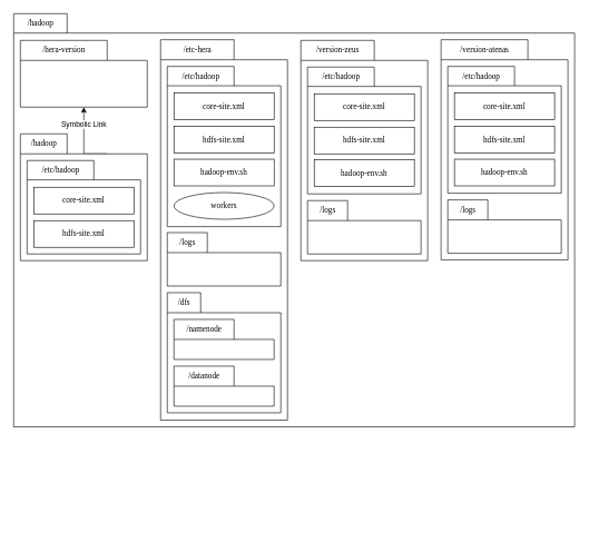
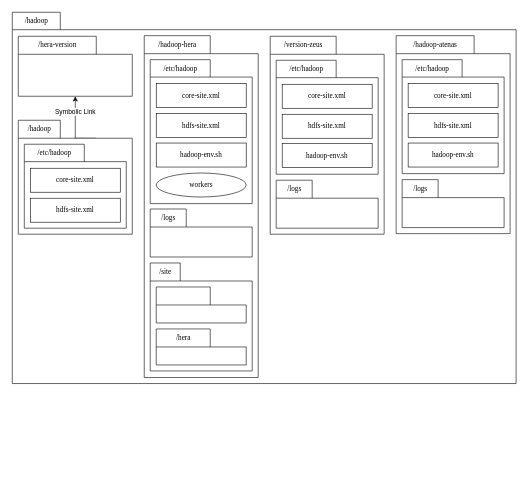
  <mxCell id="0" />
  <mxCell id="1" parent="0" />
  <mxCell id="2" value="" style="shape=folder;fontStyle=1;spacingTop=10;tabWidth=80;tabHeight=29;tabPosition=left;html=1;whiteSpace=wrap;" vertex="1" parent="1"><mxGeometry x="20" y="20" width="840" height="619" as="geometry" /></mxCell>
  <mxCell id="3" value="&lt;div&gt;/hadoop&lt;/div&gt;" style="text;html=1;align=center;verticalAlign=middle;resizable=0;points=[];autosize=1;strokeColor=none;fillColor=none;fontFamily=Georgia;container=1;" vertex="1" parent="1"><mxGeometry x="20" y="20" width="80" height="30" as="geometry" /></mxCell>
  <mxCell id="4" value="" style="group" vertex="1" connectable="0" parent="1"><mxGeometry x="30" y="60" width="190" height="100" as="geometry" /></mxCell>
  <mxCell id="5" value="" style="shape=folder;fontStyle=1;spacingTop=10;tabWidth=130;tabHeight=30;tabPosition=left;html=1;whiteSpace=wrap;" vertex="1" parent="4"><mxGeometry width="190" height="100" as="geometry" /></mxCell>
  <mxCell id="6" value="/hera-version" style="text;html=1;align=center;verticalAlign=middle;resizable=0;points=[];autosize=1;strokeColor=none;fillColor=none;fontFamily=Georgia;container=1;" vertex="1" parent="4"><mxGeometry width="130" height="30" as="geometry" /></mxCell>
  <mxCell id="7" style="edgeStyle=orthogonalEdgeStyle;rounded=0;orthogonalLoop=1;jettySize=auto;html=1;exitX=0;exitY=0;exitDx=130;exitDy=30;exitPerimeter=0;" edge="1" parent="1" source="11" target="5"><mxGeometry relative="1" as="geometry"><Array as="points"><mxPoint x="125" y="230" /></Array></mxGeometry></mxCell>
  <mxCell id="8" value="&lt;div&gt;Symbolic Link&lt;/div&gt;" style="edgeLabel;html=1;align=center;verticalAlign=middle;resizable=0;points=[];" vertex="1" connectable="0" parent="7"><mxGeometry x="-0.375" y="1" relative="1" as="geometry"><mxPoint x="-3" y="-46" as="offset" /></mxGeometry></mxCell>
  <mxCell id="9" value="" style="group" vertex="1" connectable="0" parent="1"><mxGeometry x="30" y="200" width="190" height="590" as="geometry" /></mxCell>
  <mxCell id="10" value="" style="group" vertex="1" connectable="0" parent="9"><mxGeometry width="190" height="590" as="geometry" /></mxCell>
  <mxCell id="11" value="" style="shape=folder;fontStyle=1;spacingTop=10;tabWidth=70;tabHeight=30;tabPosition=left;html=1;whiteSpace=wrap;" vertex="1" parent="10"><mxGeometry width="190" height="190" as="geometry" /></mxCell>
  <mxCell id="12" value="/hadoop" style="text;html=1;align=center;verticalAlign=middle;resizable=0;points=[];autosize=1;strokeColor=none;fillColor=none;fontFamily=Georgia;container=1;" vertex="1" parent="10"><mxGeometry x="-5" width="80" height="30" as="geometry" /></mxCell>
  <mxCell id="13" value="" style="group" vertex="1" connectable="0" parent="9"><mxGeometry x="10" y="40" width="170" height="250" as="geometry" /></mxCell>
  <mxCell id="14" value="" style="shape=folder;fontStyle=1;spacingTop=10;tabWidth=100;tabHeight=29;tabPosition=left;html=1;whiteSpace=wrap;" vertex="1" parent="13"><mxGeometry width="170" height="140" as="geometry" /></mxCell>
  <mxCell id="15" value="/etc/hadoop" style="text;html=1;align=center;verticalAlign=middle;resizable=0;points=[];autosize=1;strokeColor=none;fillColor=none;fontFamily=Georgia;container=1;" vertex="1" parent="13"><mxGeometry width="100" height="30" as="geometry" /></mxCell>
  <mxCell id="16" value="core-site.xml" style="html=1;whiteSpace=wrap;fontFamily=Georgia;" vertex="1" parent="13"><mxGeometry x="10" y="40" width="150" height="40" as="geometry" /></mxCell>
  <mxCell id="17" value="&lt;div&gt;hdfs-site.xml&lt;/div&gt;" style="html=1;whiteSpace=wrap;fontFamily=Georgia;" vertex="1" parent="13"><mxGeometry x="10" y="90" width="150" height="40" as="geometry" /></mxCell>
  <mxCell id="18" value="" style="group" vertex="1" connectable="0" parent="1"><mxGeometry x="240" y="59" width="190" height="590" as="geometry" /></mxCell>
  <mxCell id="19" value="" style="group" vertex="1" connectable="0" parent="18"><mxGeometry width="190" height="590" as="geometry" /></mxCell>
  <mxCell id="20" value="" style="shape=folder;fontStyle=1;spacingTop=10;tabWidth=110;tabHeight=30;tabPosition=left;html=1;whiteSpace=wrap;" vertex="1" parent="19"><mxGeometry width="190" height="570" as="geometry" /></mxCell>
- <mxCell id="21" value="/etc-hera" style="text;html=1;align=center;verticalAlign=middle;resizable=0;points=[];autosize=1;strokeColor=none;fillColor=none;fontFamily=Georgia;container=1;" vertex="1" parent="19"><mxGeometry width="110" height="30" as="geometry" /></mxCell>
+ <mxCell id="21" value="/hadoop-hera" style="text;html=1;align=center;verticalAlign=middle;resizable=0;points=[];autosize=1;strokeColor=none;fillColor=none;fontFamily=Georgia;container=1;" vertex="1" parent="19"><mxGeometry width="110" height="30" as="geometry" /></mxCell>
  <mxCell id="22" value="" style="group" vertex="1" connectable="0" parent="19"><mxGeometry x="10" y="289" width="170" height="80" as="geometry" /></mxCell>
  <mxCell id="23" value="" style="shape=folder;fontStyle=1;spacingTop=10;tabWidth=60;tabHeight=30;tabPosition=left;html=1;whiteSpace=wrap;" vertex="1" parent="22"><mxGeometry width="170" height="80" as="geometry" /></mxCell>
  <mxCell id="24" value="/logs" style="text;html=1;align=center;verticalAlign=middle;resizable=0;points=[];autosize=1;strokeColor=none;fillColor=none;fontFamily=Georgia;container=1;" vertex="1" parent="22"><mxGeometry width="60" height="30" as="geometry" /></mxCell>
  <mxCell id="25" value="" style="group" vertex="1" connectable="0" parent="19"><mxGeometry x="10" y="379" width="180" height="180" as="geometry" /></mxCell>
  <mxCell id="26" value="" style="shape=folder;fontStyle=1;spacingTop=10;tabWidth=50;tabHeight=30;tabPosition=left;html=1;whiteSpace=wrap;" vertex="1" parent="25"><mxGeometry width="170" height="180" as="geometry" /></mxCell>
- <mxCell id="27" value="/dfs" style="text;html=1;align=center;verticalAlign=middle;resizable=0;points=[];autosize=1;strokeColor=none;fillColor=none;fontFamily=Georgia;container=1;" vertex="1" parent="25"><mxGeometry width="50" height="30" as="geometry" /></mxCell>
+ <mxCell id="27" value="/site" style="text;html=1;align=center;verticalAlign=middle;resizable=0;points=[];autosize=1;strokeColor=none;fillColor=none;fontFamily=Georgia;container=1;" vertex="1" parent="25"><mxGeometry width="50" height="30" as="geometry" /></mxCell>
  <mxCell id="28" value="" style="group" vertex="1" connectable="0" parent="25"><mxGeometry x="10" y="40" width="150" height="60" as="geometry" /></mxCell>
  <mxCell id="29" value="" style="shape=folder;fontStyle=1;spacingTop=10;tabWidth=90;tabHeight=30;tabPosition=left;html=1;whiteSpace=wrap;" vertex="1" parent="28"><mxGeometry width="150" height="60" as="geometry" /></mxCell>
- <mxCell id="30" value="/namenode" style="text;html=1;align=center;verticalAlign=middle;resizable=0;points=[];autosize=1;strokeColor=none;fillColor=none;fontFamily=Georgia;container=1;" vertex="1" parent="28"><mxGeometry width="90" height="30" as="geometry" /></mxCell>
  <mxCell id="31" value="" style="group" vertex="1" connectable="0" parent="25"><mxGeometry x="10" y="110" width="150" height="60" as="geometry" /></mxCell>
  <mxCell id="32" value="" style="shape=folder;fontStyle=1;spacingTop=10;tabWidth=90;tabHeight=30;tabPosition=left;html=1;whiteSpace=wrap;" vertex="1" parent="31"><mxGeometry width="150" height="60" as="geometry" /></mxCell>
- <mxCell id="33" value="/datanode" style="text;html=1;align=center;verticalAlign=middle;resizable=0;points=[];autosize=1;strokeColor=none;fillColor=none;fontFamily=Georgia;container=1;" vertex="1" parent="31"><mxGeometry width="90" height="30" as="geometry" /></mxCell>
+ <mxCell id="33" value="/hera" style="text;html=1;align=center;verticalAlign=middle;resizable=0;points=[];autosize=1;strokeColor=none;fillColor=none;fontFamily=Georgia;container=1;" vertex="1" parent="31"><mxGeometry width="90" height="30" as="geometry" /></mxCell>
  <mxCell id="34" value="" style="group" vertex="1" connectable="0" parent="18"><mxGeometry x="10" y="40" width="170" height="250" as="geometry" /></mxCell>
  <mxCell id="35" value="" style="shape=folder;fontStyle=1;spacingTop=10;tabWidth=100;tabHeight=29;tabPosition=left;html=1;whiteSpace=wrap;" vertex="1" parent="34"><mxGeometry width="170" height="240" as="geometry" /></mxCell>
  <mxCell id="36" value="/etc/hadoop" style="text;html=1;align=center;verticalAlign=middle;resizable=0;points=[];autosize=1;strokeColor=none;fillColor=none;fontFamily=Georgia;container=1;" vertex="1" parent="34"><mxGeometry width="100" height="30" as="geometry" /></mxCell>
  <mxCell id="37" value="core-site.xml" style="html=1;whiteSpace=wrap;fontFamily=Georgia;" vertex="1" parent="34"><mxGeometry x="10" y="40" width="150" height="40" as="geometry" /></mxCell>
  <mxCell id="38" value="&lt;div&gt;hdfs-site.xml&lt;/div&gt;" style="html=1;whiteSpace=wrap;fontFamily=Georgia;" vertex="1" parent="34"><mxGeometry x="10" y="90" width="150" height="40" as="geometry" /></mxCell>
  <mxCell id="39" value="hadoop-env.sh" style="html=1;whiteSpace=wrap;fontFamily=Georgia;" vertex="1" parent="34"><mxGeometry x="10" y="139" width="150" height="40" as="geometry" /></mxCell>
  <mxCell id="40" value="workers" style="ellipse;html=1;whiteSpace=wrap;fontFamily=Georgia;" vertex="1" parent="34"><mxGeometry x="10" y="189" width="150" height="40" as="geometry" /></mxCell>
  <mxCell id="41" value="" style="shape=folder;fontStyle=1;spacingTop=10;tabWidth=110;tabHeight=30;tabPosition=left;html=1;whiteSpace=wrap;" vertex="1" parent="1"><mxGeometry x="450" y="60" width="190" height="330" as="geometry" /></mxCell>
  <mxCell id="42" value="/version-zeus" style="text;html=1;align=center;verticalAlign=middle;resizable=0;points=[];autosize=1;strokeColor=none;fillColor=none;fontFamily=Georgia;container=1;" vertex="1" parent="1"><mxGeometry x="450" y="60" width="110" height="30" as="geometry" /></mxCell>
  <mxCell id="43" value="" style="group" vertex="1" connectable="0" parent="1"><mxGeometry x="460" y="100" width="170" height="280" as="geometry" /></mxCell>
  <mxCell id="44" value="" style="shape=folder;fontStyle=1;spacingTop=10;tabWidth=100;tabHeight=29;tabPosition=left;html=1;whiteSpace=wrap;" vertex="1" parent="43"><mxGeometry width="170" height="190" as="geometry" /></mxCell>
  <mxCell id="45" value="/etc/hadoop" style="text;html=1;align=center;verticalAlign=middle;resizable=0;points=[];autosize=1;strokeColor=none;fillColor=none;fontFamily=Georgia;container=1;" vertex="1" parent="43"><mxGeometry width="100" height="30" as="geometry" /></mxCell>
  <mxCell id="46" value="core-site.xml" style="html=1;whiteSpace=wrap;fontFamily=Georgia;" vertex="1" parent="43"><mxGeometry x="10" y="40" width="150" height="40" as="geometry" /></mxCell>
  <mxCell id="47" value="&lt;div&gt;hdfs-site.xml&lt;/div&gt;" style="html=1;whiteSpace=wrap;fontFamily=Georgia;" vertex="1" parent="43"><mxGeometry x="10" y="90" width="150" height="40" as="geometry" /></mxCell>
  <mxCell id="48" value="hadoop-env.sh" style="html=1;whiteSpace=wrap;fontFamily=Georgia;" vertex="1" parent="43"><mxGeometry x="10" y="139" width="150" height="40" as="geometry" /></mxCell>
  <mxCell id="49" value="" style="group" vertex="1" connectable="0" parent="43"><mxGeometry y="200" width="170" height="80" as="geometry" /></mxCell>
  <mxCell id="50" value="" style="shape=folder;fontStyle=1;spacingTop=10;tabWidth=60;tabHeight=30;tabPosition=left;html=1;whiteSpace=wrap;" vertex="1" parent="49"><mxGeometry width="170" height="80" as="geometry" /></mxCell>
  <mxCell id="51" value="/logs" style="text;html=1;align=center;verticalAlign=middle;resizable=0;points=[];autosize=1;strokeColor=none;fillColor=none;fontFamily=Georgia;container=1;" vertex="1" parent="49"><mxGeometry width="60" height="30" as="geometry" /></mxCell>
  <mxCell id="52" value="" style="shape=folder;fontStyle=1;spacingTop=10;tabWidth=130;tabHeight=30;tabPosition=left;html=1;whiteSpace=wrap;" vertex="1" parent="1"><mxGeometry x="660" y="59" width="190" height="330" as="geometry" /></mxCell>
- <mxCell id="53" value="/version-atenas" style="text;html=1;align=center;verticalAlign=middle;resizable=0;points=[];autosize=1;strokeColor=none;fillColor=none;fontFamily=Georgia;container=1;" vertex="1" parent="1"><mxGeometry x="660" y="59" width="130" height="30" as="geometry" /></mxCell>
+ <mxCell id="53" value="/hadoop-atenas" style="text;html=1;align=center;verticalAlign=middle;resizable=0;points=[];autosize=1;strokeColor=none;fillColor=none;fontFamily=Georgia;container=1;" vertex="1" parent="1"><mxGeometry x="660" y="59" width="130" height="30" as="geometry" /></mxCell>
  <mxCell id="54" value="" style="group" vertex="1" connectable="0" parent="1"><mxGeometry x="670" y="99" width="170" height="280" as="geometry" /></mxCell>
  <mxCell id="55" value="" style="shape=folder;fontStyle=1;spacingTop=10;tabWidth=100;tabHeight=29;tabPosition=left;html=1;whiteSpace=wrap;" vertex="1" parent="54"><mxGeometry width="170" height="190" as="geometry" /></mxCell>
  <mxCell id="56" value="/etc/hadoop" style="text;html=1;align=center;verticalAlign=middle;resizable=0;points=[];autosize=1;strokeColor=none;fillColor=none;fontFamily=Georgia;container=1;" vertex="1" parent="54"><mxGeometry width="100" height="30" as="geometry" /></mxCell>
  <mxCell id="57" value="core-site.xml" style="html=1;whiteSpace=wrap;fontFamily=Georgia;" vertex="1" parent="54"><mxGeometry x="10" y="40" width="150" height="40" as="geometry" /></mxCell>
  <mxCell id="58" value="&lt;div&gt;hdfs-site.xml&lt;/div&gt;" style="html=1;whiteSpace=wrap;fontFamily=Georgia;" vertex="1" parent="54"><mxGeometry x="10" y="90" width="150" height="40" as="geometry" /></mxCell>
  <mxCell id="59" value="hadoop-env.sh" style="html=1;whiteSpace=wrap;fontFamily=Georgia;" vertex="1" parent="54"><mxGeometry x="10" y="139" width="150" height="40" as="geometry" /></mxCell>
  <mxCell id="60" value="" style="group" vertex="1" connectable="0" parent="54"><mxGeometry y="200" width="170" height="80" as="geometry" /></mxCell>
  <mxCell id="61" value="" style="shape=folder;fontStyle=1;spacingTop=10;tabWidth=60;tabHeight=30;tabPosition=left;html=1;whiteSpace=wrap;" vertex="1" parent="60"><mxGeometry width="170" height="80" as="geometry" /></mxCell>
  <mxCell id="62" value="/logs" style="text;html=1;align=center;verticalAlign=middle;resizable=0;points=[];autosize=1;strokeColor=none;fillColor=none;fontFamily=Georgia;container=1;" vertex="1" parent="60"><mxGeometry width="60" height="30" as="geometry" /></mxCell>
